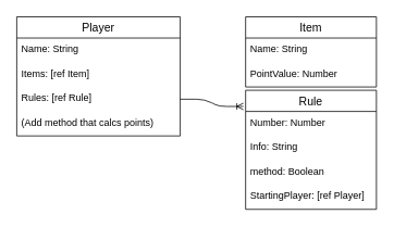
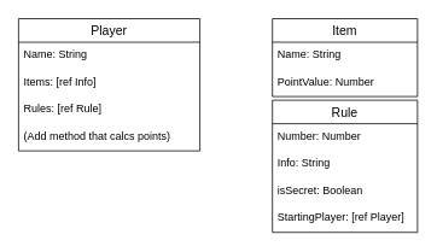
  <mxCell id="0" />
  <mxCell id="1" parent="0" />
  <mxCell id="2" value="Player" style="swimlane;fontStyle=0;childLayout=stackLayout;horizontal=1;startSize=26;horizontalStack=0;resizeParent=1;resizeParentMax=0;resizeLast=0;collapsible=1;marginBottom=0;align=center;fontSize=14;" parent="1" vertex="1"><mxGeometry x="20" y="20" width="200" height="146" as="geometry" /></mxCell>
  <mxCell id="3" value="Name: String" style="text;strokeColor=none;fillColor=none;spacingLeft=4;spacingRight=4;overflow=hidden;rotatable=0;points=[[0,0.5],[1,0.5]];portConstraint=eastwest;fontSize=12;" parent="2" vertex="1"><mxGeometry y="26" width="200" height="30" as="geometry" /></mxCell>
- <mxCell id="4" value="Items: [ref Item]" style="text;strokeColor=none;fillColor=none;spacingLeft=4;spacingRight=4;overflow=hidden;rotatable=0;points=[[0,0.5],[1,0.5]];portConstraint=eastwest;fontSize=12;" parent="2" vertex="1"><mxGeometry y="56" width="200" height="30" as="geometry" /></mxCell>
+ <mxCell id="4" value="Items: [ref Info]" style="text;strokeColor=none;fillColor=none;spacingLeft=4;spacingRight=4;overflow=hidden;rotatable=0;points=[[0,0.5],[1,0.5]];portConstraint=eastwest;fontSize=12;" parent="2" vertex="1"><mxGeometry y="56" width="200" height="30" as="geometry" /></mxCell>
  <mxCell id="5" value="Rules: [ref Rule]" style="text;strokeColor=none;fillColor=none;spacingLeft=4;spacingRight=4;overflow=hidden;rotatable=0;points=[[0,0.5],[1,0.5]];portConstraint=eastwest;fontSize=12;" parent="2" vertex="1"><mxGeometry y="86" width="200" height="30" as="geometry" /></mxCell>
  <mxCell id="6" value="(Add method that calcs points)" style="text;strokeColor=none;fillColor=none;spacingLeft=4;spacingRight=4;overflow=hidden;rotatable=0;points=[[0,0.5],[1,0.5]];portConstraint=eastwest;fontSize=12;" vertex="1" parent="2"><mxGeometry y="116" width="200" height="30" as="geometry" /></mxCell>
  <mxCell id="7" value="Item" style="swimlane;fontStyle=0;childLayout=stackLayout;horizontal=1;startSize=26;horizontalStack=0;resizeParent=1;resizeParentMax=0;resizeLast=0;collapsible=1;marginBottom=0;align=center;fontSize=14;" parent="1" vertex="1"><mxGeometry x="300" y="20" width="160" height="86" as="geometry" /></mxCell>
  <mxCell id="8" value="Name: String" style="text;strokeColor=none;fillColor=none;spacingLeft=4;spacingRight=4;overflow=hidden;rotatable=0;points=[[0,0.5],[1,0.5]];portConstraint=eastwest;fontSize=12;" parent="7" vertex="1"><mxGeometry y="26" width="160" height="30" as="geometry" /></mxCell>
  <mxCell id="9" value="PointValue: Number" style="text;strokeColor=none;fillColor=none;spacingLeft=4;spacingRight=4;overflow=hidden;rotatable=0;points=[[0,0.5],[1,0.5]];portConstraint=eastwest;fontSize=12;" parent="7" vertex="1"><mxGeometry y="56" width="160" height="30" as="geometry" /></mxCell>
  <mxCell id="10" value="Rule" style="swimlane;fontStyle=0;childLayout=stackLayout;horizontal=1;startSize=26;horizontalStack=0;resizeParent=1;resizeParentMax=0;resizeLast=0;collapsible=1;marginBottom=0;align=center;fontSize=14;" parent="1" vertex="1"><mxGeometry x="300" y="110" width="160" height="146" as="geometry" /></mxCell>
  <mxCell id="11" value="Number: Number" style="text;strokeColor=none;fillColor=none;spacingLeft=4;spacingRight=4;overflow=hidden;rotatable=0;points=[[0,0.5],[1,0.5]];portConstraint=eastwest;fontSize=12;" parent="10" vertex="1"><mxGeometry y="26" width="160" height="30" as="geometry" /></mxCell>
  <mxCell id="12" value="Info: String" style="text;strokeColor=none;fillColor=none;spacingLeft=4;spacingRight=4;overflow=hidden;rotatable=0;points=[[0,0.5],[1,0.5]];portConstraint=eastwest;fontSize=12;" parent="10" vertex="1"><mxGeometry y="56" width="160" height="30" as="geometry" /></mxCell>
- <mxCell id="13" value="method: Boolean" style="text;strokeColor=none;fillColor=none;spacingLeft=4;spacingRight=4;overflow=hidden;rotatable=0;points=[[0,0.5],[1,0.5]];portConstraint=eastwest;fontSize=12;" parent="10" vertex="1"><mxGeometry y="86" width="160" height="30" as="geometry" /></mxCell>
+ <mxCell id="13" value="isSecret: Boolean" style="text;strokeColor=none;fillColor=none;spacingLeft=4;spacingRight=4;overflow=hidden;rotatable=0;points=[[0,0.5],[1,0.5]];portConstraint=eastwest;fontSize=12;" parent="10" vertex="1"><mxGeometry y="86" width="160" height="30" as="geometry" /></mxCell>
  <mxCell id="14" value="StartingPlayer: [ref Player]" style="text;strokeColor=none;fillColor=none;spacingLeft=4;spacingRight=4;overflow=hidden;rotatable=0;points=[[0,0.5],[1,0.5]];portConstraint=eastwest;fontSize=12;" parent="10" vertex="1"><mxGeometry y="116" width="160" height="30" as="geometry" /></mxCell>
- <mxCell id="15" value="" style="edgeStyle=entityRelationEdgeStyle;fontSize=12;html=1;endArrow=ERoneToMany;exitX=1;exitY=0.5;exitDx=0;exitDy=0;entryX=-0.017;entryY=0.136;entryDx=0;entryDy=0;entryPerimeter=0;" parent="1" source="5" target="10" edge="1"><mxGeometry width="100" height="100" relative="1" as="geometry"><mxPoint x="270" y="320" as="sourcePoint" /><mxPoint x="370" y="220" as="targetPoint" /></mxGeometry></mxCell>
